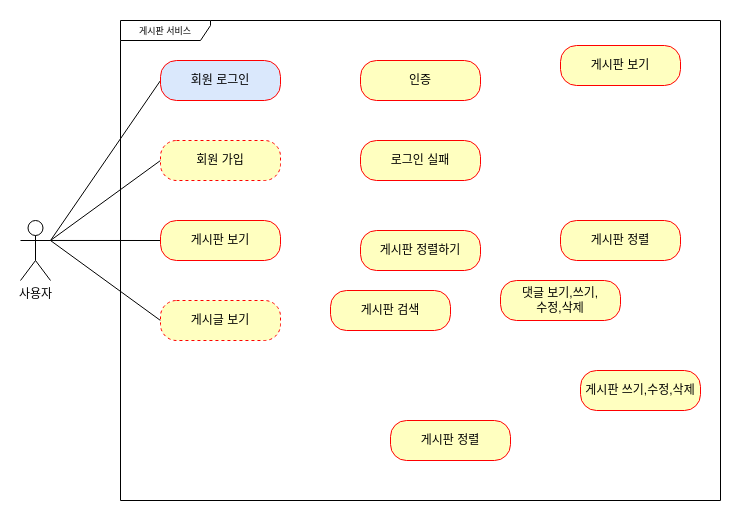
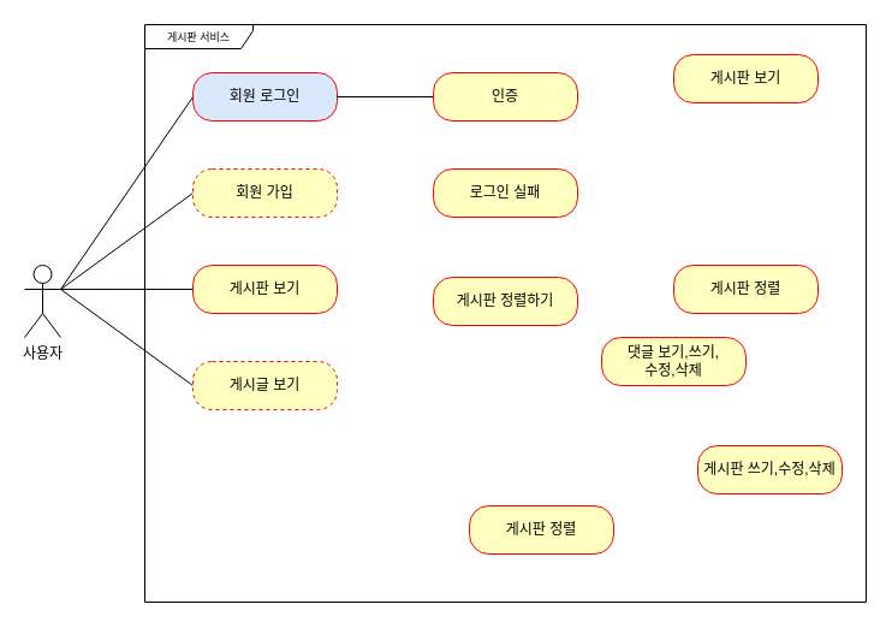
  <mxCell id="0" />
  <mxCell id="1" parent="0" />
  <mxCell id="2" value="사용자" style="shape=umlActor;verticalLabelPosition=bottom;verticalAlign=top;html=1;" vertex="1" parent="1"><mxGeometry x="20" y="220" width="30" height="60" as="geometry" /></mxCell>
  <mxCell id="3" value="&lt;font style=&quot;font-size: 9px;&quot;&gt;게시판 서비스&lt;/font&gt;" style="shape=umlFrame;whiteSpace=wrap;html=1;pointerEvents=0;width=90;height=20;" vertex="1" parent="1"><mxGeometry x="120" y="20" width="600" height="480" as="geometry" /></mxCell>
  <mxCell id="4" style="rounded=0;orthogonalLoop=1;jettySize=auto;html=1;endArrow=none;endFill=0;exitX=0;exitY=0.5;exitDx=0;exitDy=0;" edge="1" parent="1" source="5"><mxGeometry relative="1" as="geometry"><mxPoint x="50" y="240" as="targetPoint" /></mxGeometry></mxCell>
  <mxCell id="5" value="게시글 보기" style="rounded=1;whiteSpace=wrap;html=1;arcSize=40;fontColor=#000000;fillColor=#ffffc0;strokeColor=#ff0000;dashed=1;" vertex="1" parent="1"><mxGeometry x="160" y="300" width="120" height="40" as="geometry" /></mxCell>
  <mxCell id="6" value="댓글 보기,쓰기,&lt;br&gt;수정,삭제" style="rounded=1;whiteSpace=wrap;html=1;arcSize=40;fontColor=#000000;fillColor=#ffffc0;strokeColor=#ff0000;" vertex="1" parent="1"><mxGeometry x="500" y="280" width="120" height="40" as="geometry" /></mxCell>
  <mxCell id="7" style="rounded=0;orthogonalLoop=1;jettySize=auto;html=1;endArrow=none;endFill=0;entryX=1;entryY=0.333;entryDx=0;entryDy=0;entryPerimeter=0;exitX=0;exitY=0.5;exitDx=0;exitDy=0;" edge="1" parent="1" source="21" target="2"><mxGeometry relative="1" as="geometry"><mxPoint x="60" y="230" as="targetPoint" /></mxGeometry></mxCell>
  <mxCell id="8" style="rounded=0;orthogonalLoop=1;jettySize=auto;html=1;endArrow=none;endFill=0;exitX=0;exitY=0.5;exitDx=0;exitDy=0;" edge="1" parent="1" source="9"><mxGeometry relative="1" as="geometry"><mxPoint x="50" y="240" as="targetPoint" /></mxGeometry></mxCell>
  <mxCell id="9" value="회원 로그인" style="rounded=1;whiteSpace=wrap;html=1;arcSize=40;fontColor=#000000;fillColor=#dae8fc;strokeColor=#ff0000;" vertex="1" parent="1"><mxGeometry x="160" y="60" width="120" height="40" as="geometry" /></mxCell>
  <mxCell id="10" style="rounded=0;orthogonalLoop=1;jettySize=auto;html=1;exitX=0;exitY=0.5;exitDx=0;exitDy=0;entryX=1;entryY=0.333;entryDx=0;entryDy=0;entryPerimeter=0;endArrow=none;endFill=0;" edge="1" parent="1" source="11" target="2"><mxGeometry relative="1" as="geometry" /></mxCell>
  <mxCell id="11" value="게시판 보기" style="rounded=1;whiteSpace=wrap;html=1;arcSize=40;fontColor=#000000;fillColor=#ffffc0;strokeColor=#ff0000;" vertex="1" parent="1"><mxGeometry x="160" y="220" width="120" height="40" as="geometry" /></mxCell>
  <mxCell id="12" value="게시판 보기" style="rounded=1;whiteSpace=wrap;html=1;arcSize=40;fontColor=#000000;fillColor=#ffffc0;strokeColor=#ff0000;" vertex="1" parent="1"><mxGeometry x="560" y="45" width="120" height="40" as="geometry" /></mxCell>
  <mxCell id="13" value="게시판 정렬하기" style="rounded=1;whiteSpace=wrap;html=1;arcSize=40;fontColor=#000000;fillColor=#ffffc0;strokeColor=#ff0000;" vertex="1" parent="1"><mxGeometry x="360" y="230" width="120" height="40" as="geometry" /></mxCell>
  <mxCell id="14" value="로그인 실패" style="rounded=1;whiteSpace=wrap;html=1;arcSize=40;fontColor=#000000;fillColor=#ffffc0;strokeColor=#ff0000;" vertex="1" parent="1"><mxGeometry x="360" y="140" width="120" height="40" as="geometry" /></mxCell>
+ <mxCell id="15" style="edgeStyle=orthogonalEdgeStyle;rounded=0;orthogonalLoop=1;jettySize=auto;html=1;entryX=1;entryY=0.5;entryDx=0;entryDy=0;endArrow=none;endFill=0;" edge="1" parent="1" source="16" target="9"><mxGeometry relative="1" as="geometry" /></mxCell>
  <mxCell id="16" value="인증" style="rounded=1;whiteSpace=wrap;html=1;arcSize=40;fontColor=#000000;fillColor=#ffffc0;strokeColor=#ff0000;" vertex="1" parent="1"><mxGeometry x="360" y="60" width="120" height="40" as="geometry" /></mxCell>
  <mxCell id="17" value="게시판 정렬" style="rounded=1;whiteSpace=wrap;html=1;arcSize=40;fontColor=#000000;fillColor=#ffffc0;strokeColor=#ff0000;" vertex="1" parent="1"><mxGeometry x="390" y="420" width="120" height="40" as="geometry" /></mxCell>
  <mxCell id="18" value="게시판 쓰기,수정,삭제" style="rounded=1;whiteSpace=wrap;html=1;arcSize=40;fontColor=#000000;fillColor=#ffffc0;strokeColor=#ff0000;" vertex="1" parent="1"><mxGeometry x="580" y="370" width="120" height="40" as="geometry" /></mxCell>
  <mxCell id="19" value="게시판 정렬" style="rounded=1;whiteSpace=wrap;html=1;arcSize=40;fontColor=#000000;fillColor=#ffffc0;strokeColor=#ff0000;" vertex="1" parent="1"><mxGeometry x="560" y="220" width="120" height="40" as="geometry" /></mxCell>
- <mxCell id="20" value="게시판 검색" style="rounded=1;whiteSpace=wrap;html=1;arcSize=40;fontColor=#000000;fillColor=#ffffc0;strokeColor=#ff0000;" vertex="1" parent="1"><mxGeometry x="330" y="290" width="120" height="40" as="geometry" /></mxCell>
  <mxCell id="21" value="회원 가입" style="rounded=1;whiteSpace=wrap;html=1;arcSize=40;fontColor=#000000;fillColor=#ffffc0;strokeColor=#ff0000;dashed=1;" vertex="1" parent="1"><mxGeometry x="160" y="140" width="120" height="40" as="geometry" /></mxCell>
